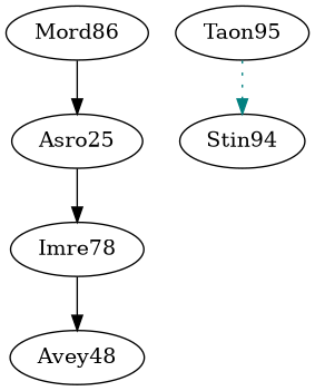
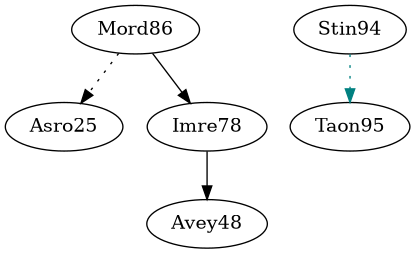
  digraph {
    edge [color=black style=dotted]
    n1 [label=Mord86]
    n2 [label=Asro25]
    n3 [label=Imre78]
    n4 [label=Stin94]
    n5 [label=Taon95]
    n6 [label=Avey48]
-   n1 -> n2 [style=solid]
-   n2 -> n3 [style=solid]
+   n1 -> n2
+   n1 -> n3 [style=solid]
    n3 -> n6 [style=solid]
-   n5 -> n4 [color=teal]
+   n4 -> n5 [color=teal]
  }
